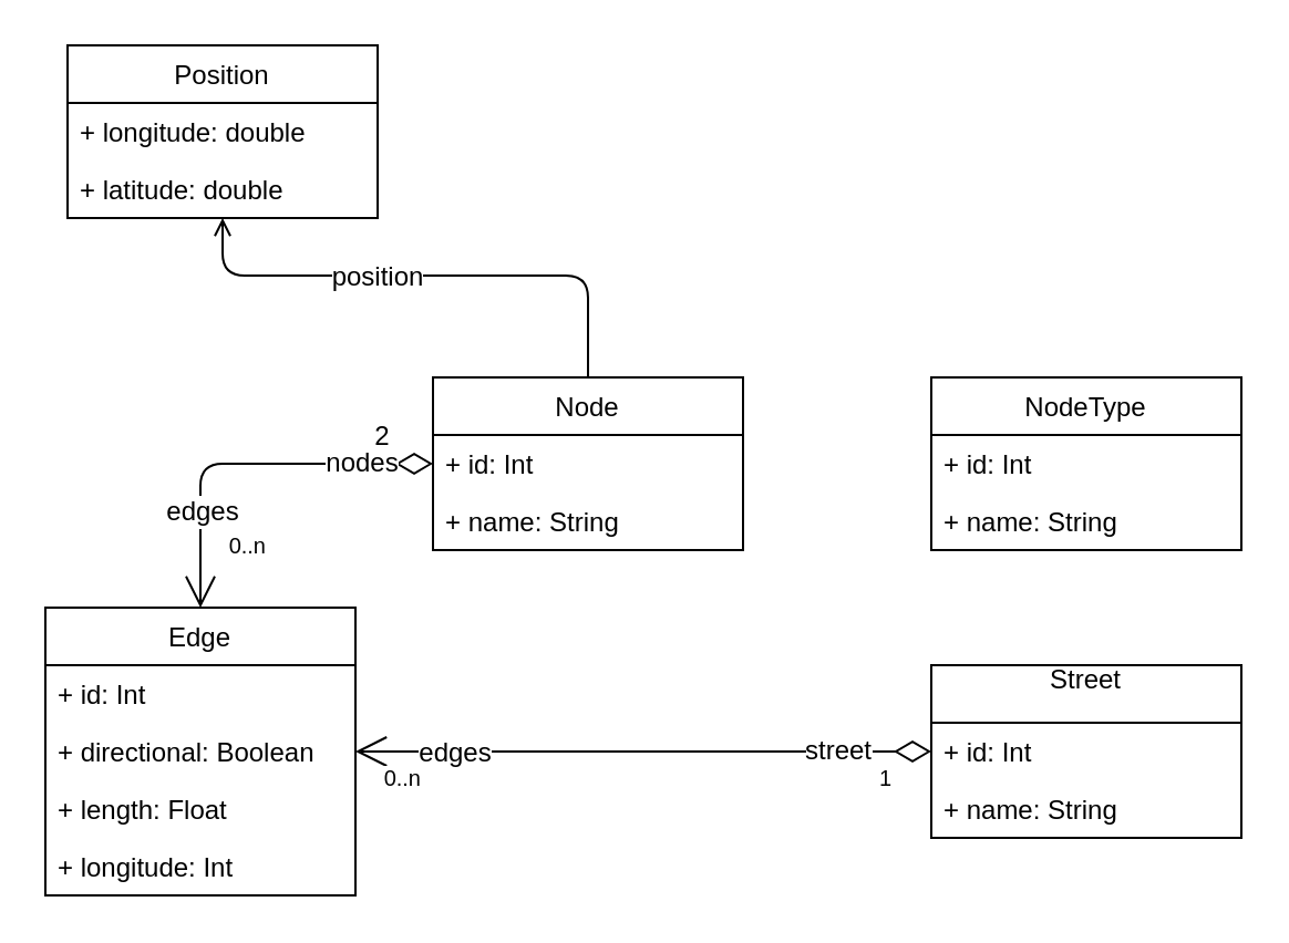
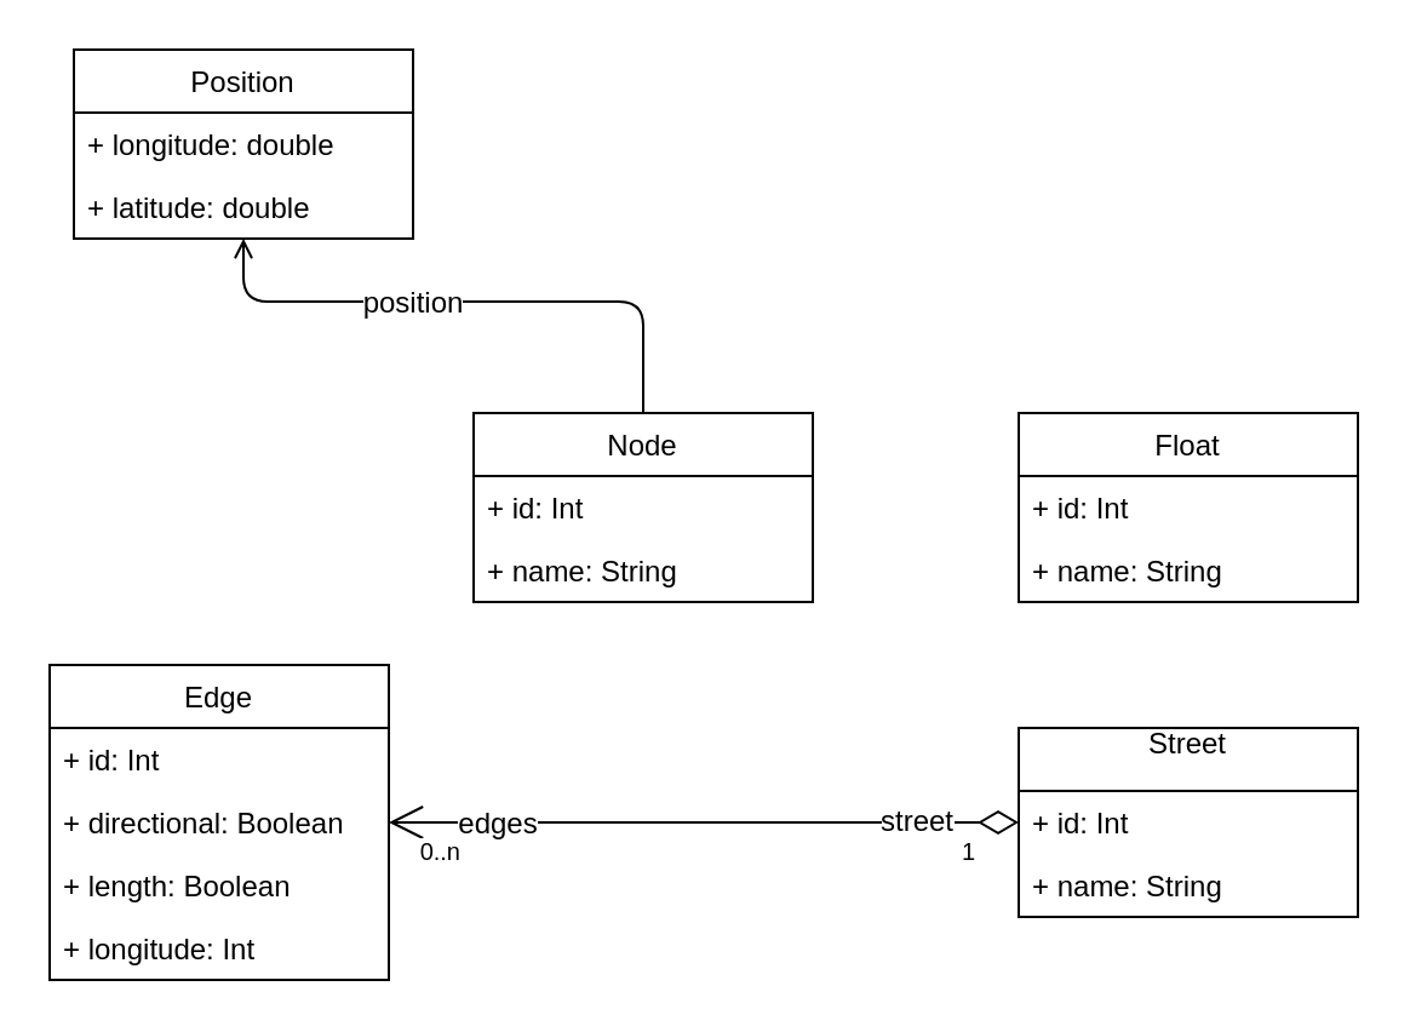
  <mxCell id="0" />
  <mxCell id="1" parent="0" />
  <mxCell id="2" style="edgeStyle=orthogonalEdgeStyle;rounded=1;orthogonalLoop=1;jettySize=auto;html=1;endArrow=open;endFill=0;exitX=0.5;exitY=0;exitDx=0;exitDy=0;" parent="1" source="4" target="21" edge="1"><mxGeometry relative="1" as="geometry"><Array as="points"><mxPoint x="265" y="124" /><mxPoint x="100" y="124" /></Array></mxGeometry></mxCell>
  <mxCell id="3" value="position" style="text;html=1;resizable=0;points=[];align=center;verticalAlign=middle;labelBackgroundColor=#ffffff;" parent="2" connectable="0" vertex="1"><mxGeometry x="0.197" relative="1" as="geometry"><mxPoint as="offset" /></mxGeometry></mxCell>
  <mxCell id="4" value="Node" style="swimlane;fontStyle=0;childLayout=stackLayout;horizontal=1;startSize=26;fillColor=none;horizontalStack=0;resizeParent=1;resizeParentMax=0;resizeLast=0;collapsible=1;marginBottom=0;" parent="1" vertex="1"><mxGeometry x="195" y="170" width="140" height="78" as="geometry" /></mxCell>
  <mxCell id="5" value="+ id: Int&#10;" style="text;strokeColor=none;fillColor=none;align=left;verticalAlign=top;spacingLeft=4;spacingRight=4;overflow=hidden;rotatable=0;points=[[0,0.5],[1,0.5]];portConstraint=eastwest;" parent="4" vertex="1"><mxGeometry y="26" width="140" height="26" as="geometry" /></mxCell>
  <mxCell id="6" value="+ name: String&#10;" style="text;strokeColor=none;fillColor=none;align=left;verticalAlign=top;spacingLeft=4;spacingRight=4;overflow=hidden;rotatable=0;points=[[0,0.5],[1,0.5]];portConstraint=eastwest;" parent="4" vertex="1"><mxGeometry y="52" width="140" height="26" as="geometry" /></mxCell>
- <mxCell id="7" value="NodeType" style="swimlane;fontStyle=0;childLayout=stackLayout;horizontal=1;startSize=26;fillColor=none;horizontalStack=0;resizeParent=1;resizeParentMax=0;resizeLast=0;collapsible=1;marginBottom=0;" parent="1" vertex="1"><mxGeometry x="420" y="170" width="140" height="78" as="geometry" /></mxCell>
+ <mxCell id="7" value="Float" style="swimlane;fontStyle=0;childLayout=stackLayout;horizontal=1;startSize=26;fillColor=none;horizontalStack=0;resizeParent=1;resizeParentMax=0;resizeLast=0;collapsible=1;marginBottom=0;" parent="1" vertex="1"><mxGeometry x="420" y="170" width="140" height="78" as="geometry" /></mxCell>
  <mxCell id="8" value="+ id: Int&#10;" style="text;strokeColor=none;fillColor=none;align=left;verticalAlign=top;spacingLeft=4;spacingRight=4;overflow=hidden;rotatable=0;points=[[0,0.5],[1,0.5]];portConstraint=eastwest;" parent="7" vertex="1"><mxGeometry y="26" width="140" height="26" as="geometry" /></mxCell>
  <mxCell id="9" value="+ name: String" style="text;strokeColor=none;fillColor=none;align=left;verticalAlign=top;spacingLeft=4;spacingRight=4;overflow=hidden;rotatable=0;points=[[0,0.5],[1,0.5]];portConstraint=eastwest;" parent="7" vertex="1"><mxGeometry y="52" width="140" height="26" as="geometry" /></mxCell>
  <mxCell id="10" value="Edge" style="swimlane;fontStyle=0;childLayout=stackLayout;horizontal=1;startSize=26;fillColor=none;horizontalStack=0;resizeParent=1;resizeParentMax=0;resizeLast=0;collapsible=1;marginBottom=0;" parent="1" vertex="1"><mxGeometry x="20" y="274" width="140" height="130" as="geometry" /></mxCell>
  <mxCell id="11" value="+ id: Int" style="text;strokeColor=none;fillColor=none;align=left;verticalAlign=top;spacingLeft=4;spacingRight=4;overflow=hidden;rotatable=0;points=[[0,0.5],[1,0.5]];portConstraint=eastwest;" parent="10" vertex="1"><mxGeometry y="26" width="140" height="26" as="geometry" /></mxCell>
  <mxCell id="12" value="+ directional: Boolean" style="text;strokeColor=none;fillColor=none;align=left;verticalAlign=top;spacingLeft=4;spacingRight=4;overflow=hidden;rotatable=0;points=[[0,0.5],[1,0.5]];portConstraint=eastwest;" parent="10" vertex="1"><mxGeometry y="52" width="140" height="26" as="geometry" /></mxCell>
- <mxCell id="13" value="+ length: Float" style="text;strokeColor=none;fillColor=none;align=left;verticalAlign=top;spacingLeft=4;spacingRight=4;overflow=hidden;rotatable=0;points=[[0,0.5],[1,0.5]];portConstraint=eastwest;" parent="10" vertex="1"><mxGeometry y="78" width="140" height="26" as="geometry" /></mxCell>
+ <mxCell id="13" value="+ length: Boolean" style="text;strokeColor=none;fillColor=none;align=left;verticalAlign=top;spacingLeft=4;spacingRight=4;overflow=hidden;rotatable=0;points=[[0,0.5],[1,0.5]];portConstraint=eastwest;" parent="10" vertex="1"><mxGeometry y="78" width="140" height="26" as="geometry" /></mxCell>
  <mxCell id="14" value="+ longitude: Int" style="text;strokeColor=none;fillColor=none;align=left;verticalAlign=top;spacingLeft=4;spacingRight=4;overflow=hidden;rotatable=0;points=[[0,0.5],[1,0.5]];portConstraint=eastwest;" parent="10" vertex="1"><mxGeometry y="104" width="140" height="26" as="geometry" /></mxCell>
- <mxCell id="15" value="" style="endArrow=open;html=1;endSize=12;startArrow=diamondThin;startSize=14;startFill=0;edgeStyle=orthogonalEdgeStyle;entryX=0.5;entryY=0;entryDx=0;entryDy=0;" parent="1" source="4" target="10" edge="1"><mxGeometry relative="1" as="geometry"><mxPoint x="150" y="158.207" as="sourcePoint" /><mxPoint x="190" y="310" as="targetPoint" /></mxGeometry></mxCell>
- <mxCell id="16" value="" style="resizable=0;html=1;align=left;verticalAlign=top;labelBackgroundColor=#ffffff;fontSize=10;" parent="15" connectable="0" vertex="1"><mxGeometry x="-1" relative="1" as="geometry"><mxPoint x="10" as="offset" /></mxGeometry></mxCell>
- <mxCell id="17" value="&lt;span&gt;0..n&lt;/span&gt;&lt;br&gt;" style="resizable=0;html=1;align=right;verticalAlign=top;labelBackgroundColor=#ffffff;fontSize=10;" parent="15" connectable="0" vertex="1"><mxGeometry x="1" relative="1" as="geometry"><mxPoint x="30" y="-40" as="offset" /></mxGeometry></mxCell>
- <mxCell id="18" value="nodes" style="text;html=1;resizable=0;points=[];align=center;verticalAlign=middle;labelBackgroundColor=#ffffff;" parent="15" vertex="1" connectable="0"><mxGeometry x="-0.609" relative="1" as="geometry"><mxPoint y="-1" as="offset" /></mxGeometry></mxCell>
- <mxCell id="19" value="edges&lt;br&gt;" style="text;html=1;resizable=0;points=[];align=center;verticalAlign=middle;labelBackgroundColor=#ffffff;" parent="15" vertex="1" connectable="0"><mxGeometry x="0.751" relative="1" as="geometry"><mxPoint y="-23" as="offset" /></mxGeometry></mxCell>
- <mxCell id="20" value="2" style="text;html=1;resizable=0;points=[];align=center;verticalAlign=middle;labelBackgroundColor=#ffffff;" parent="15" vertex="1" connectable="0"><mxGeometry x="-0.8" y="-1" relative="1" as="geometry"><mxPoint x="-6.5" y="-12" as="offset" /></mxGeometry></mxCell>
  <mxCell id="21" value="Position" style="swimlane;fontStyle=0;childLayout=stackLayout;horizontal=1;startSize=26;fillColor=none;horizontalStack=0;resizeParent=1;resizeParentMax=0;resizeLast=0;collapsible=1;marginBottom=0;" parent="1" vertex="1"><mxGeometry x="30" y="20" width="140" height="78" as="geometry" /></mxCell>
  <mxCell id="22" value="+ longitude: double" style="text;strokeColor=none;fillColor=none;align=left;verticalAlign=top;spacingLeft=4;spacingRight=4;overflow=hidden;rotatable=0;points=[[0,0.5],[1,0.5]];portConstraint=eastwest;" parent="21" vertex="1"><mxGeometry y="26" width="140" height="26" as="geometry" /></mxCell>
  <mxCell id="23" value="+ latitude: double" style="text;strokeColor=none;fillColor=none;align=left;verticalAlign=top;spacingLeft=4;spacingRight=4;overflow=hidden;rotatable=0;points=[[0,0.5],[1,0.5]];portConstraint=eastwest;" parent="21" vertex="1"><mxGeometry y="52" width="140" height="26" as="geometry" /></mxCell>
  <mxCell id="24" value="Street&#10;" style="swimlane;fontStyle=0;childLayout=stackLayout;horizontal=1;startSize=26;fillColor=none;horizontalStack=0;resizeParent=1;resizeParentMax=0;resizeLast=0;collapsible=1;marginBottom=0;" parent="1" vertex="1"><mxGeometry x="420" y="300" width="140" height="78" as="geometry" /></mxCell>
  <mxCell id="25" value="+ id: Int" style="text;strokeColor=none;fillColor=none;align=left;verticalAlign=top;spacingLeft=4;spacingRight=4;overflow=hidden;rotatable=0;points=[[0,0.5],[1,0.5]];portConstraint=eastwest;" parent="24" vertex="1"><mxGeometry y="26" width="140" height="26" as="geometry" /></mxCell>
  <mxCell id="26" value="+ name: String" style="text;strokeColor=none;fillColor=none;align=left;verticalAlign=top;spacingLeft=4;spacingRight=4;overflow=hidden;rotatable=0;points=[[0,0.5],[1,0.5]];portConstraint=eastwest;" parent="24" vertex="1"><mxGeometry y="52" width="140" height="26" as="geometry" /></mxCell>
  <mxCell id="27" value="" style="endArrow=open;html=1;endSize=12;startArrow=diamondThin;startSize=14;startFill=0;edgeStyle=orthogonalEdgeStyle;" parent="1" source="24" target="10" edge="1"><mxGeometry relative="1" as="geometry"><mxPoint x="240" y="210" as="sourcePoint" /><mxPoint x="400" y="210" as="targetPoint" /></mxGeometry></mxCell>
  <mxCell id="28" value="1" style="resizable=0;html=1;align=left;verticalAlign=top;labelBackgroundColor=#ffffff;fontSize=10;" parent="27" connectable="0" vertex="1"><mxGeometry x="-1" relative="1" as="geometry"><mxPoint x="-25" as="offset" /></mxGeometry></mxCell>
  <mxCell id="29" value="0..n" style="resizable=0;html=1;align=right;verticalAlign=top;labelBackgroundColor=#ffffff;fontSize=10;" parent="27" connectable="0" vertex="1"><mxGeometry x="1" relative="1" as="geometry"><mxPoint x="30" as="offset" /></mxGeometry></mxCell>
  <mxCell id="30" value="edges" style="text;html=1;resizable=0;points=[];align=center;verticalAlign=middle;labelBackgroundColor=#ffffff;" parent="27" vertex="1" connectable="0"><mxGeometry x="0.789" y="1" relative="1" as="geometry"><mxPoint x="17.5" y="-1" as="offset" /></mxGeometry></mxCell>
  <mxCell id="31" value="street&lt;br&gt;" style="text;html=1;resizable=0;points=[];align=center;verticalAlign=middle;labelBackgroundColor=#ffffff;" parent="27" vertex="1" connectable="0"><mxGeometry x="-0.671" y="-1" relative="1" as="geometry"><mxPoint as="offset" /></mxGeometry></mxCell>
